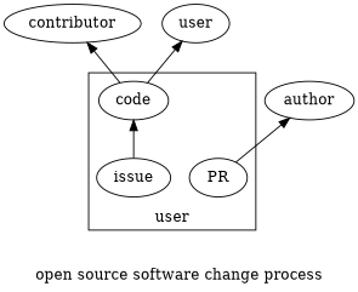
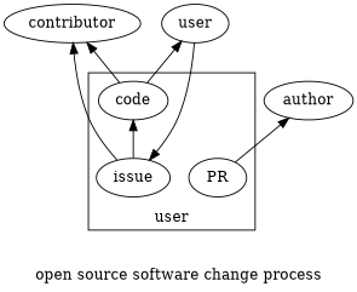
  digraph {
    label="open source software change process"
    rankdir=BT
    issue
    PR
    code
    contributor
    author
    user
    subgraph cluster_1 {
      label=user
      issue
      PR
      code
    }
    issue -> code
+   issue -> contributor
    PR -> author
    code -> contributor
    code -> user
+   user -> issue
  }
